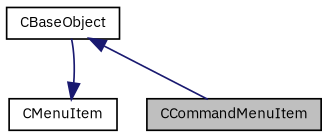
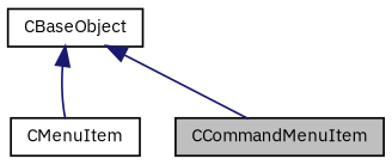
  digraph {
    fontname="IBM Plex Sans"
    node [color=black fontname="IBM Plex Sans" fontsize=9 shape=record]
    edge [color=midnightblue dir=back fontname="IBM Plex Sans" fontsize=9 labelfontname=Arial labelfontsize=9 style=solid]
    n1 [fillcolor=grey75 fontcolor=black height=0.2 label=CCommandMenuItem style=filled width=0.4]
    n2 [height=0.2 label=CMenuItem width=0.4]
    n3 [height=0.2 label=CBaseObject width=0.4]
    n3 -> n1
-   n2 -> n3
+   n3 -> n2
  }
